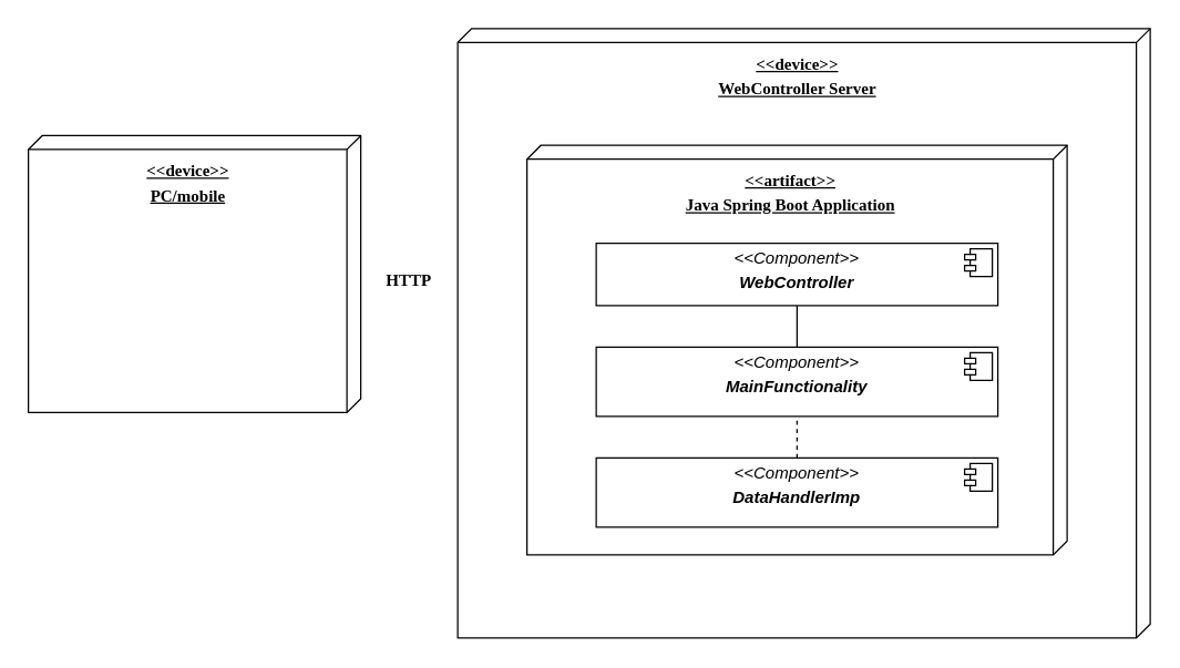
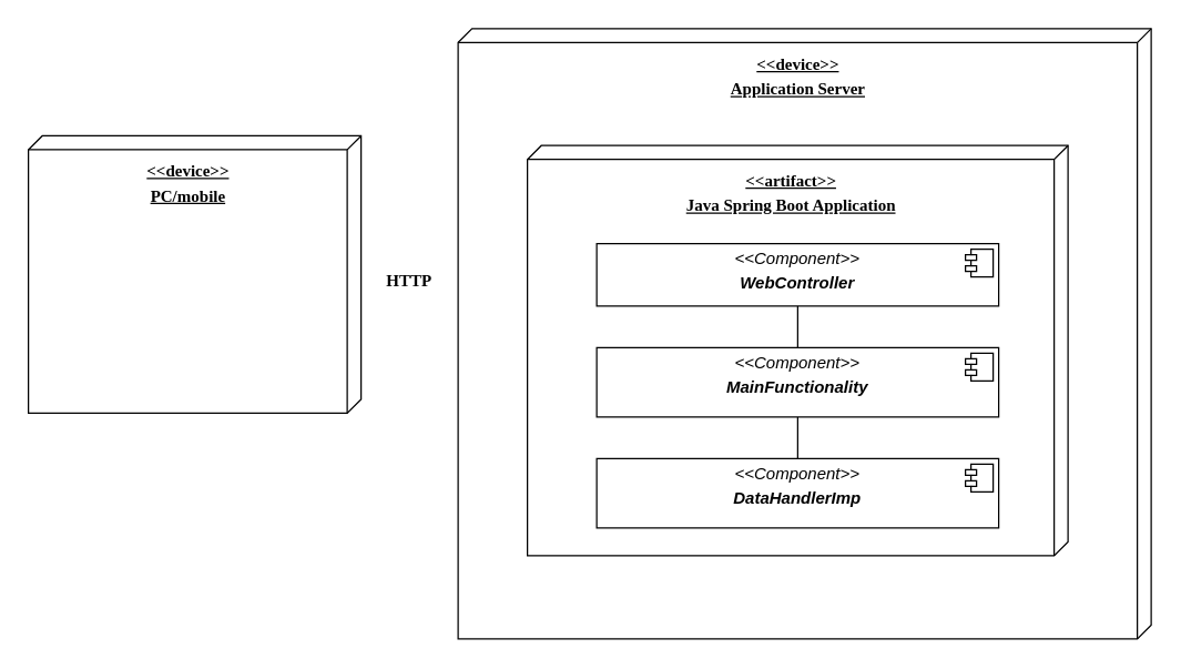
  <mxCell id="0" />
  <mxCell id="1" parent="0" />
- <mxCell id="2" value="&lt;p style=&quot;margin: 4px 0px 0px&quot;&gt;&lt;b&gt;&amp;lt;&amp;lt;device&amp;gt;&amp;gt;&lt;br&gt;&lt;/b&gt;&lt;/p&gt;&lt;p style=&quot;margin: 4px 0px 0px&quot;&gt;&lt;b&gt;WebController Server&lt;/b&gt;&lt;/p&gt;&lt;p style=&quot;margin: 0px 0px 0px 8px&quot;&gt;&lt;br style=&quot;font-family: &amp;#34;helvetica&amp;#34; ; text-align: left&quot;&gt;&lt;/p&gt;" style="verticalAlign=top;align=center;spacingTop=8;spacingLeft=2;spacingRight=12;shape=cube;size=10;direction=south;fontStyle=4;html=1;fontFamily=Verdana;" parent="1" vertex="1"><mxGeometry x="330" y="20" width="500" height="440" as="geometry" /></mxCell>
+ <mxCell id="2" value="&lt;p style=&quot;margin: 4px 0px 0px&quot;&gt;&lt;b&gt;&amp;lt;&amp;lt;device&amp;gt;&amp;gt;&lt;br&gt;&lt;/b&gt;&lt;/p&gt;&lt;p style=&quot;margin: 4px 0px 0px&quot;&gt;&lt;b&gt;Application Server&lt;/b&gt;&lt;/p&gt;&lt;p style=&quot;margin: 0px 0px 0px 8px&quot;&gt;&lt;br style=&quot;font-family: &amp;#34;helvetica&amp;#34; ; text-align: left&quot;&gt;&lt;/p&gt;" style="verticalAlign=top;align=center;spacingTop=8;spacingLeft=2;spacingRight=12;shape=cube;size=10;direction=south;fontStyle=4;html=1;fontFamily=Verdana;" parent="1" vertex="1"><mxGeometry x="330" y="20" width="500" height="440" as="geometry" /></mxCell>
  <mxCell id="3" value="&lt;p style=&quot;margin: 4px 0px 0px&quot;&gt;&lt;b&gt;&amp;lt;&amp;lt;artifact&amp;gt;&amp;gt;&lt;br&gt;&lt;/b&gt;&lt;/p&gt;&lt;p style=&quot;margin: 4px 0px 0px&quot;&gt;&lt;b&gt;Java Spring Boot Application&lt;/b&gt;&lt;/p&gt;&lt;p style=&quot;margin: 0px 0px 0px 8px&quot;&gt;&lt;br style=&quot;font-family: &amp;#34;helvetica&amp;#34;&quot;&gt;&lt;/p&gt;" style="verticalAlign=top;align=center;spacingTop=8;spacingLeft=2;spacingRight=12;shape=cube;size=10;direction=south;fontStyle=4;html=1;fontFamily=Verdana;" parent="1" vertex="1"><mxGeometry x="380" y="104.25" width="390" height="295.75" as="geometry" /></mxCell>
  <mxCell id="4" value="&lt;p style=&quot;margin: 4px 0px 0px ; text-align: center&quot;&gt;&lt;i&gt;&amp;lt;&amp;lt;Component&amp;gt;&amp;gt;&lt;/i&gt;&lt;br&gt;&lt;/p&gt;&lt;p style=&quot;margin: 4px 0px 0px ; text-align: center&quot;&gt;&lt;i&gt;&lt;b&gt;WebController&lt;/b&gt;&lt;/i&gt;&lt;/p&gt;&lt;p style=&quot;margin: 0px ; margin-left: 8px&quot;&gt;&lt;br&gt;&lt;/p&gt;" style="align=left;overflow=fill;html=1;dropTarget=0;" parent="1" vertex="1"><mxGeometry x="430" y="175" width="290" height="45" as="geometry" /></mxCell>
  <mxCell id="5" value="" style="shape=component;jettyWidth=8;jettyHeight=4;" parent="4" vertex="1"><mxGeometry x="1" width="20" height="20" relative="1" as="geometry"><mxPoint x="-24" y="4" as="offset" /></mxGeometry></mxCell>
  <mxCell id="6" value="&lt;p style=&quot;margin: 4px 0px 0px ; text-align: center&quot;&gt;&lt;i&gt;&amp;lt;&amp;lt;Component&amp;gt;&amp;gt;&lt;/i&gt;&lt;br&gt;&lt;/p&gt;&lt;p style=&quot;margin: 4px 0px 0px ; text-align: center&quot;&gt;&lt;i&gt;&lt;b&gt;MainFunctionality&lt;/b&gt;&lt;/i&gt;&lt;/p&gt;&lt;p style=&quot;margin: 0px ; margin-left: 8px&quot;&gt;&lt;br&gt;&lt;/p&gt;" style="align=left;overflow=fill;html=1;dropTarget=0;" parent="1" vertex="1"><mxGeometry x="430" y="250" width="290" height="50" as="geometry" /></mxCell>
  <mxCell id="7" value="" style="shape=component;jettyWidth=8;jettyHeight=4;" parent="6" vertex="1"><mxGeometry x="1" width="20" height="20" relative="1" as="geometry"><mxPoint x="-24" y="4" as="offset" /></mxGeometry></mxCell>
  <mxCell id="8" value="&lt;p style=&quot;margin: 4px 0px 0px&quot;&gt;&lt;b&gt;&amp;lt;&amp;lt;device&amp;gt;&amp;gt;&lt;br&gt;&lt;/b&gt;&lt;/p&gt;&lt;p style=&quot;margin: 4px 0px 0px&quot;&gt;&lt;b&gt;PC/mobile&lt;/b&gt;&lt;/p&gt;&lt;p style=&quot;margin: 0px 0px 0px 8px&quot;&gt;&lt;br style=&quot;font-family: &amp;#34;helvetica&amp;#34; ; text-align: left&quot;&gt;&lt;/p&gt;" style="verticalAlign=top;align=center;spacingTop=8;spacingLeft=2;spacingRight=12;shape=cube;size=10;direction=south;fontStyle=4;html=1;fontFamily=Verdana;" parent="1" vertex="1"><mxGeometry x="20" y="97.25" width="240" height="200" as="geometry" /></mxCell>
  <mxCell id="9" value="&lt;b&gt;HTTP&lt;/b&gt;" style="text;html=1;strokeColor=none;fillColor=none;align=center;verticalAlign=middle;whiteSpace=wrap;rounded=0;fontFamily=Verdana;" parent="1" vertex="1"><mxGeometry x="230" y="187" width="130" height="30" as="geometry" /></mxCell>
  <mxCell id="10" value="" style="endArrow=none;html=1;rounded=0;fontFamily=Verdana;entryX=0.5;entryY=1;entryDx=0;entryDy=0;exitX=0.5;exitY=0;exitDx=0;exitDy=0;" parent="1" source="6" target="4" edge="1"><mxGeometry width="50" height="50" relative="1" as="geometry"><mxPoint x="320" y="310" as="sourcePoint" /><mxPoint x="370" y="260" as="targetPoint" /></mxGeometry></mxCell>
  <mxCell id="11" value="&lt;p style=&quot;margin: 4px 0px 0px ; text-align: center&quot;&gt;&lt;i&gt;&amp;lt;&amp;lt;Component&amp;gt;&amp;gt;&lt;/i&gt;&lt;br&gt;&lt;/p&gt;&lt;p style=&quot;margin: 4px 0px 0px ; text-align: center&quot;&gt;&lt;i&gt;&lt;b&gt;DataHandlerImp&lt;/b&gt;&lt;/i&gt;&lt;/p&gt;&lt;p style=&quot;margin: 0px ; margin-left: 8px&quot;&gt;&lt;br&gt;&lt;/p&gt;" style="align=left;overflow=fill;html=1;dropTarget=0;" vertex="1" parent="1"><mxGeometry x="430" y="330" width="290" height="50" as="geometry" /></mxCell>
  <mxCell id="12" value="" style="shape=component;jettyWidth=8;jettyHeight=4;" vertex="1" parent="11"><mxGeometry x="1" width="20" height="20" relative="1" as="geometry"><mxPoint x="-24" y="4" as="offset" /></mxGeometry></mxCell>
- <mxCell id="13" value="" style="endArrow=none;html=1;rounded=0;entryX=0.5;entryY=1;entryDx=0;entryDy=0;exitX=0.5;exitY=0;exitDx=0;exitDy=0;dashed=1;" edge="1" parent="1" source="11" target="6"><mxGeometry width="50" height="50" relative="1" as="geometry"><mxPoint x="400" y="240" as="sourcePoint" /><mxPoint x="450" y="190" as="targetPoint" /></mxGeometry></mxCell>
+ <mxCell id="13" value="" style="endArrow=none;html=1;rounded=0;entryX=0.5;entryY=1;entryDx=0;entryDy=0;exitX=0.5;exitY=0;exitDx=0;exitDy=0;" edge="1" parent="1" source="11" target="6"><mxGeometry width="50" height="50" relative="1" as="geometry"><mxPoint x="400" y="240" as="sourcePoint" /><mxPoint x="450" y="190" as="targetPoint" /></mxGeometry></mxCell>
